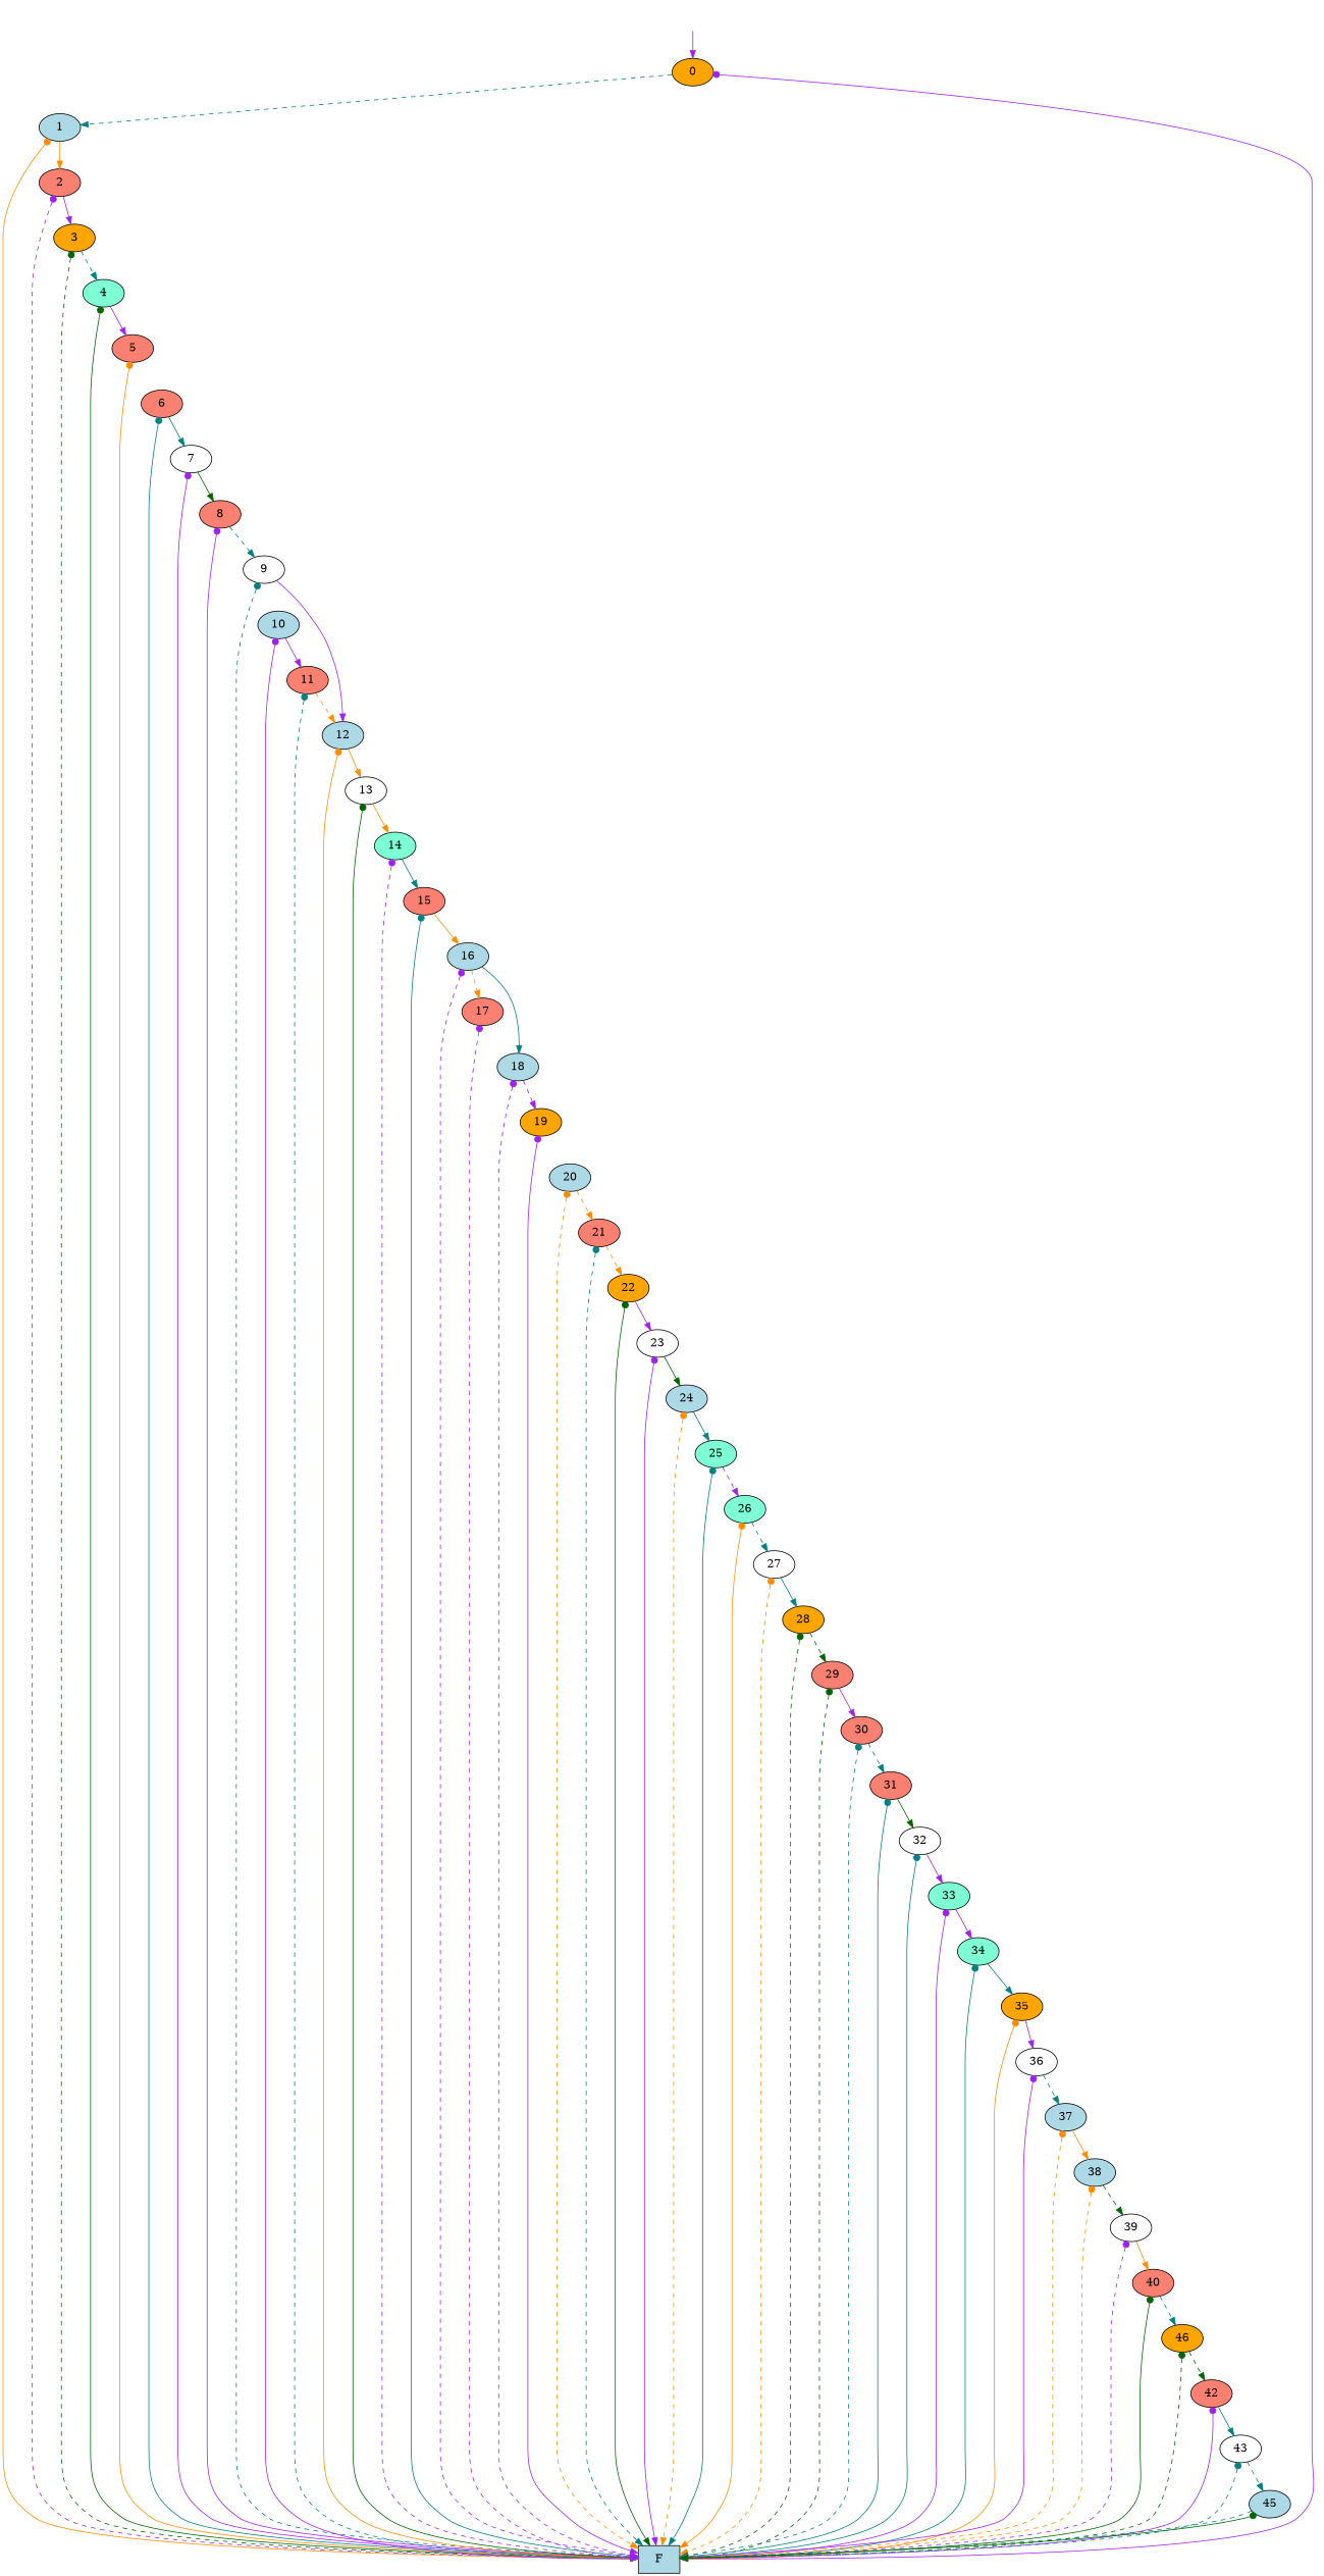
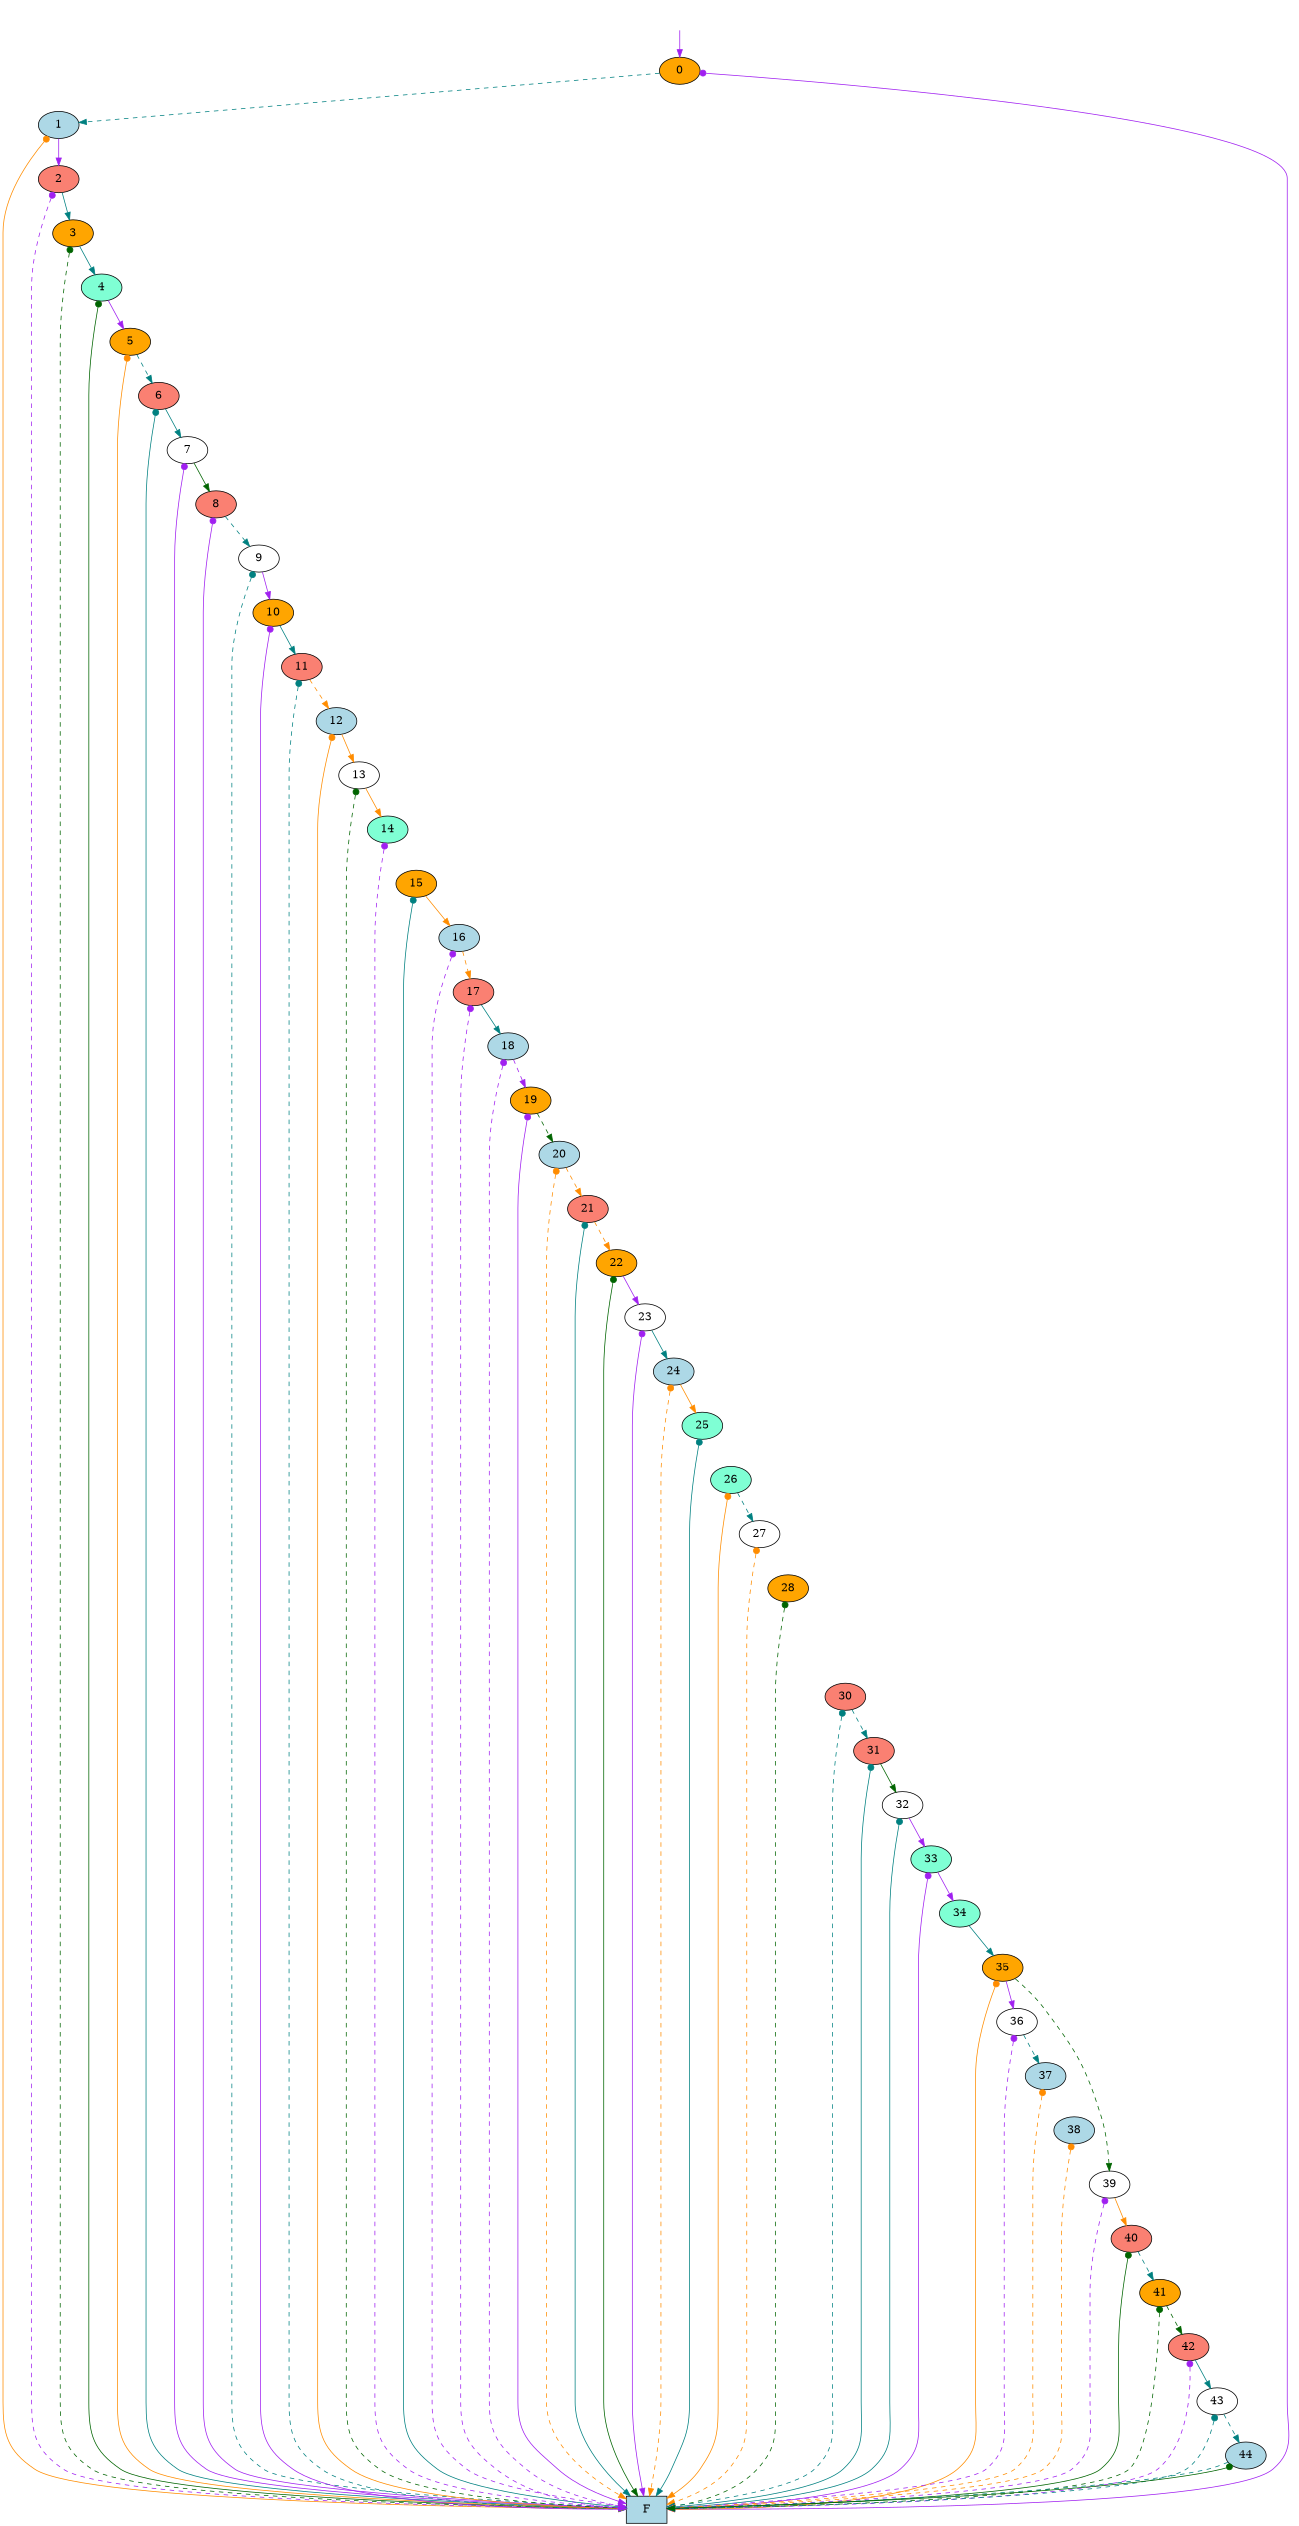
  digraph {
    node [style=filled fillcolor=salmon]
    edge [color=teal dir=both style=solid]
    root [style=invis fillcolor=""]
    n2 [fillcolor=orange label=0]
    n3 [fillcolor=lightblue label=1]
    n4 [fillcolor=lightblue label=F shape=box]
    n5 [label=2]
    n6 [fillcolor=orange label=3]
    n7 [fillcolor=aquamarine label=4]
-   n8 [label=5]
+   n8 [fillcolor=orange label=5]
    n9 [label=6]
    n10 [fillcolor=white label=7]
    n11 [label=8]
    n12 [fillcolor=white label=9]
-   n13 [fillcolor=lightblue label=10]
+   n13 [fillcolor=orange label=10]
    n14 [label=11]
    n15 [fillcolor=lightblue label=12]
    n16 [fillcolor=white label=13]
    n17 [fillcolor=aquamarine label=14]
-   n18 [label=15]
+   n18 [fillcolor=orange label=15]
    n19 [fillcolor=lightblue label=16]
    n20 [label=17]
    n21 [fillcolor=lightblue label=18]
    n22 [fillcolor=orange label=19]
    n23 [fillcolor=lightblue label=20]
    n24 [label=21]
    n25 [fillcolor=orange label=22]
    n26 [fillcolor=white label=23]
    n27 [fillcolor=lightblue label=24]
    n28 [fillcolor=aquamarine label=25]
    n29 [fillcolor=aquamarine label=26]
    n30 [fillcolor=white label=27]
    n31 [fillcolor=orange label=28]
-   n32 [label=29]
    n33 [label=30]
    n34 [label=31]
    n35 [fillcolor=white label=32]
    n36 [fillcolor=aquamarine label=33]
    n37 [fillcolor=aquamarine label=34]
    n38 [fillcolor=orange label=35]
    n39 [fillcolor=white label=36]
    n40 [fillcolor=lightblue label=37]
    n41 [fillcolor=lightblue label=38]
    n42 [fillcolor=white label=39]
    n43 [label=40]
-   n44 [fillcolor=orange label=46]
+   n44 [fillcolor=orange label=41]
    n45 [label=42]
    n46 [fillcolor=white label=43]
-   n47 [fillcolor=lightblue label=45]
+   n47 [fillcolor=lightblue label=44]
    root -> n2 [arrowtail=none color=purple]
    n2 -> n3 [dir=forward style=dashed]
    n2 -> n4 [arrowtail=dot color=purple]
    n3 -> n4 [arrowtail=dot color=darkorange]
-   n3 -> n5 [color=darkorange dir=forward]
+   n3 -> n5 [color=purple dir=forward]
    n5 -> n4 [arrowtail=dot color=purple style=dashed]
-   n5 -> n6 [color=purple dir=forward]
+   n5 -> n6 [dir=forward]
    n6 -> n4 [arrowtail=dot color=darkgreen style=dashed]
-   n6 -> n7 [dir=forward style=dashed]
+   n6 -> n7 [dir=forward]
    n7 -> n4 [arrowtail=dot color=darkgreen]
    n7 -> n8 [color=purple dir=forward]
    n8 -> n4 [arrowtail=dot color=darkorange]
+   n8 -> n9 [dir=forward style=dashed]
    n9 -> n4 [arrowtail=dot]
    n9 -> n10 [dir=forward]
    n10 -> n4 [arrowtail=dot color=purple]
    n10 -> n11 [color=darkgreen dir=forward]
    n11 -> n4 [arrowtail=dot color=purple]
    n11 -> n12 [dir=forward style=dashed]
    n12 -> n4 [arrowtail=dot style=dashed]
-   n12 -> n15 [color=purple dir=forward]
+   n12 -> n13 [color=purple dir=forward]
    n13 -> n4 [arrowtail=dot color=purple]
-   n13 -> n14 [color=purple dir=forward]
+   n13 -> n14 [dir=forward]
    n14 -> n4 [arrowtail=dot style=dashed]
    n14 -> n15 [color=darkorange dir=forward style=dashed]
    n15 -> n4 [arrowtail=dot color=darkorange]
    n15 -> n16 [color=darkorange dir=forward]
-   n16 -> n4 [arrowtail=dot color=darkgreen]
+   n16 -> n4 [arrowtail=dot color=darkgreen style=dashed]
    n16 -> n17 [color=darkorange dir=forward]
    n17 -> n4 [arrowtail=dot color=purple style=dashed]
-   n17 -> n18 [dir=forward]
    n18 -> n4 [arrowtail=dot]
    n18 -> n19 [color=darkorange dir=forward]
    n19 -> n4 [arrowtail=dot color=purple style=dashed]
    n19 -> n20 [color=darkorange dir=forward style=dashed]
    n20 -> n4 [arrowtail=dot color=purple style=dashed]
-   n19 -> n21 [dir=forward]
+   n20 -> n21 [dir=forward]
    n21 -> n4 [arrowtail=dot color=purple style=dashed]
    n21 -> n22 [color=purple dir=forward style=dashed]
    n22 -> n4 [arrowtail=dot color=purple]
+   n22 -> n23 [color=darkgreen dir=forward style=dashed]
    n23 -> n4 [arrowtail=dot color=darkorange style=dashed]
    n23 -> n24 [color=darkorange dir=forward style=dashed]
-   n24 -> n4 [arrowtail=dot style=dashed]
+   n24 -> n4 [arrowtail=dot]
    n24 -> n25 [color=darkorange dir=forward style=dashed]
    n25 -> n4 [arrowtail=dot color=darkgreen]
    n25 -> n26 [color=purple dir=forward]
    n26 -> n4 [arrowtail=dot color=purple]
-   n26 -> n27 [color=darkgreen dir=forward]
+   n26 -> n27 [dir=forward]
    n27 -> n4 [arrowtail=dot color=darkorange style=dashed]
-   n27 -> n28 [dir=forward]
+   n27 -> n28 [color=darkorange dir=forward]
    n28 -> n4 [arrowtail=dot]
-   n28 -> n29 [color=purple dir=forward style=dashed]
    n29 -> n4 [arrowtail=dot color=darkorange]
    n29 -> n30 [dir=forward style=dashed]
    n30 -> n4 [arrowtail=dot color=darkorange style=dashed]
-   n30 -> n31 [dir=forward]
    n31 -> n4 [arrowtail=dot color=darkgreen style=dashed]
-   n31 -> n32 [color=darkgreen dir=forward style=dashed]
-   n32 -> n4 [arrowtail=dot color=darkgreen style=dashed]
-   n32 -> n33 [color=purple dir=forward]
    n33 -> n4 [arrowtail=dot style=dashed]
    n33 -> n34 [dir=forward style=dashed]
    n34 -> n4 [arrowtail=dot]
    n34 -> n35 [color=darkgreen dir=forward]
    n35 -> n4 [arrowtail=dot]
    n35 -> n36 [color=purple dir=forward]
    n36 -> n4 [arrowtail=dot color=purple]
    n36 -> n37 [color=purple dir=forward]
-   n37 -> n4 [arrowtail=dot]
    n37 -> n38 [dir=forward]
    n38 -> n4 [arrowtail=dot color=darkorange]
    n38 -> n39 [color=purple dir=forward]
-   n39 -> n4 [arrowtail=dot color=purple]
+   n39 -> n4 [arrowtail=dot color=purple style=dashed]
    n39 -> n40 [dir=forward style=dashed]
    n40 -> n4 [arrowtail=dot color=darkorange style=dashed]
-   n40 -> n41 [color=darkorange dir=forward]
    n41 -> n4 [arrowtail=dot color=darkorange style=dashed]
-   n41 -> n42 [color=darkgreen dir=forward style=dashed]
+   n38 -> n42 [color=darkgreen dir=forward style=dashed]
    n42 -> n4 [arrowtail=dot color=purple style=dashed]
    n42 -> n43 [color=darkorange dir=forward]
    n43 -> n4 [arrowtail=dot color=darkgreen]
    n43 -> n44 [dir=forward style=dashed]
    n44 -> n4 [arrowtail=dot color=darkgreen style=dashed]
    n44 -> n45 [color=darkgreen dir=forward style=dashed]
-   n45 -> n4 [arrowtail=dot color=purple]
+   n45 -> n4 [arrowtail=dot color=purple style=dashed]
    n45 -> n46 [dir=forward]
    n46 -> n4 [arrowtail=dot style=dashed]
    n46 -> n47 [dir=forward style=dashed]
    n47 -> n4 [dir=forward style=dashed]
    n47 -> n4 [arrowtail=dot color=darkgreen]
  }
